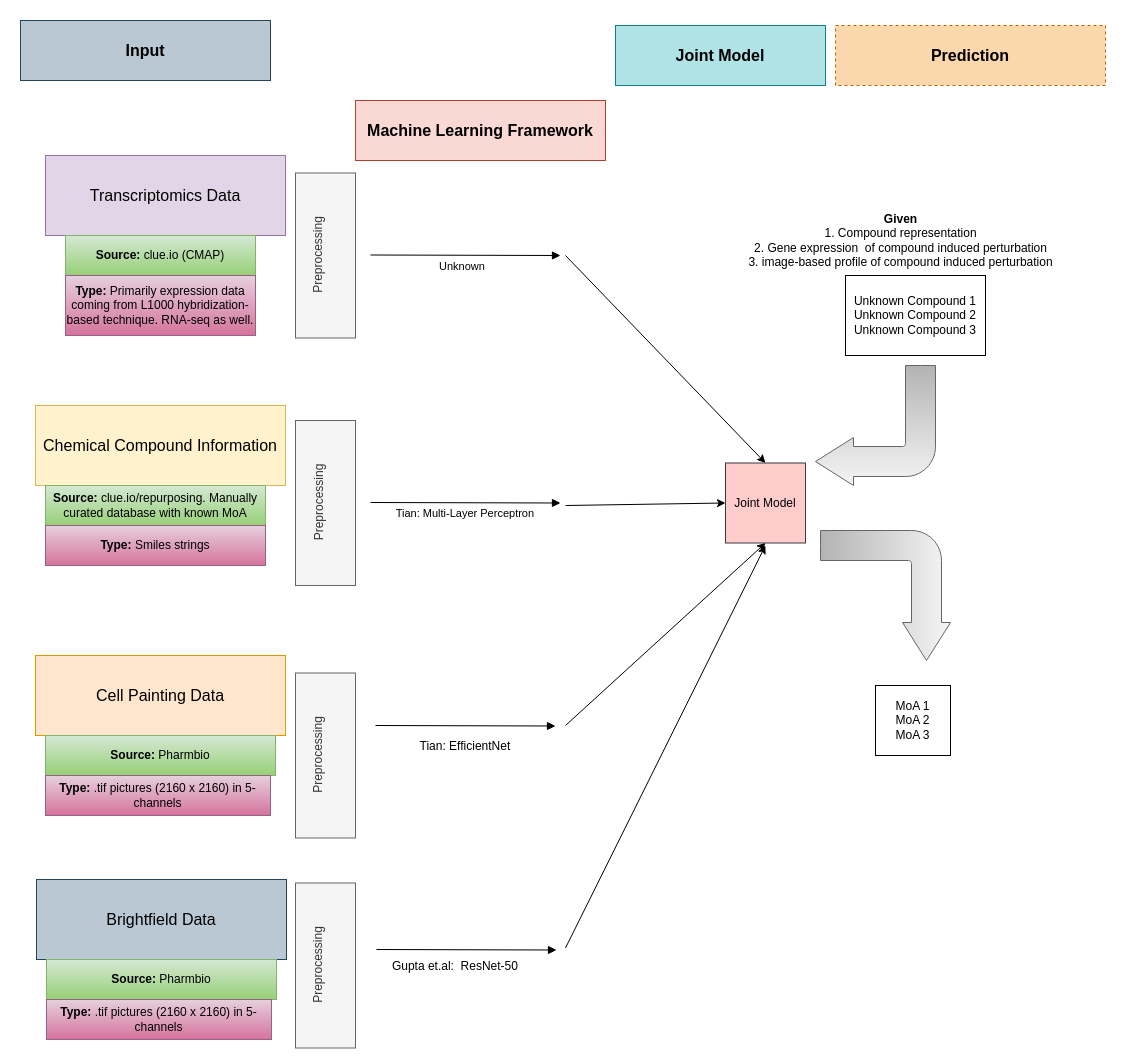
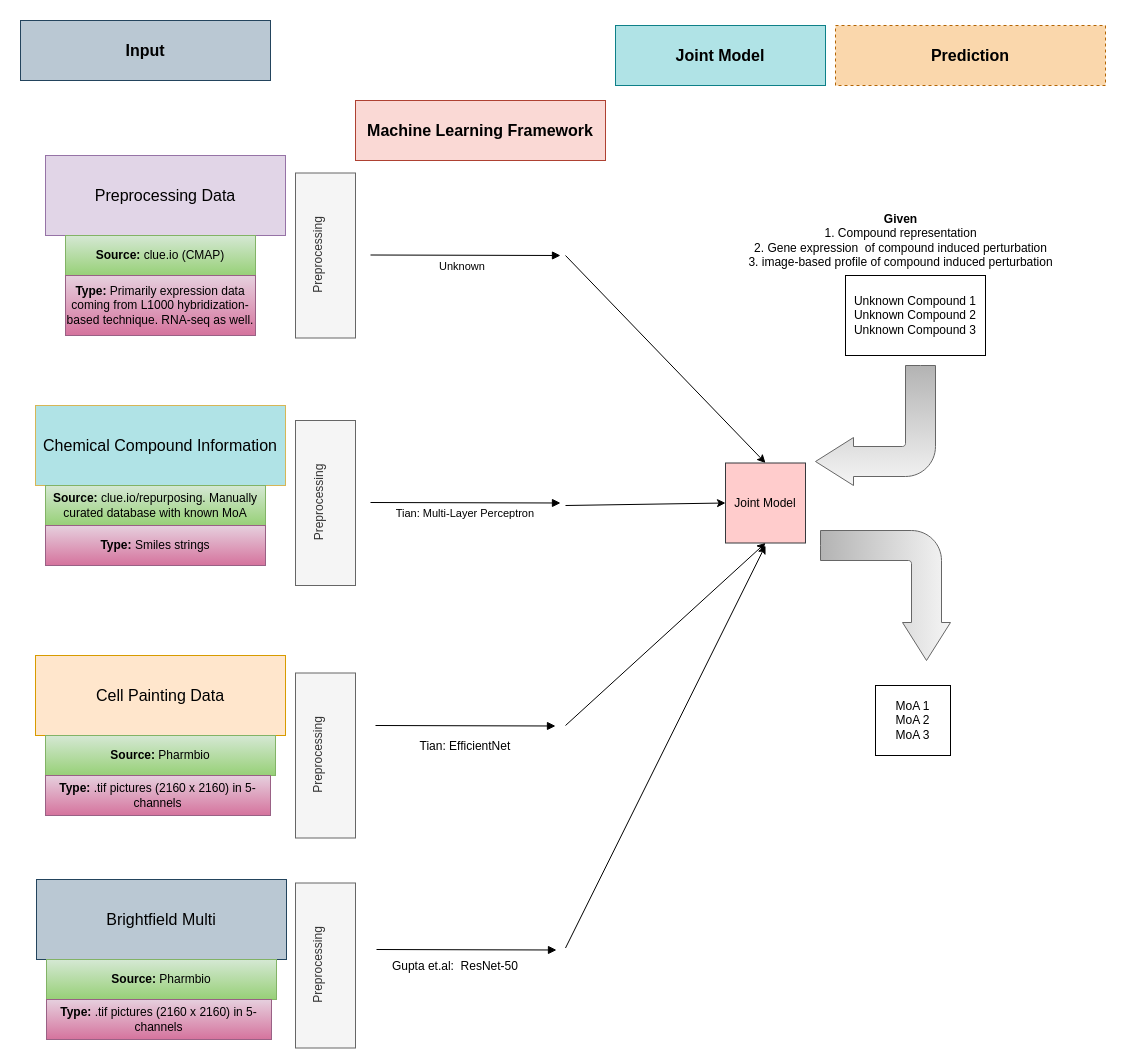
  <mxCell id="0" />
  <mxCell id="1" parent="0" />
  <mxCell id="2" value="Unknown" style="verticalAlign=bottom;endArrow=block;shadow=0;strokeWidth=1;" parent="1" edge="1"><mxGeometry x="-0.032" y="-20" relative="1" as="geometry"><mxPoint x="370" y="254.5" as="sourcePoint" /><mxPoint x="560" y="255" as="targetPoint" /><mxPoint as="offset" /></mxGeometry></mxCell>
- <mxCell id="3" value="&lt;font style=&quot;font-size: 16px;&quot;&gt;Transcriptomics Data&lt;/font&gt;" style="rounded=0;whiteSpace=wrap;html=1;fillColor=#e1d5e7;strokeColor=#9673a6;" parent="1" vertex="1"><mxGeometry x="45" y="155" width="240" height="80" as="geometry" /></mxCell>
- <mxCell id="4" value="&lt;font style=&quot;font-size: 16px;&quot;&gt;Chemical Compound Information&lt;/font&gt;" style="rounded=0;whiteSpace=wrap;html=1;fillColor=#fff2cc;strokeColor=#d6b656;" parent="1" vertex="1"><mxGeometry x="35" y="405" width="250" height="80" as="geometry" /></mxCell>
+ <mxCell id="3" value="&lt;font style=&quot;font-size: 16px;&quot;&gt;Preprocessing Data&lt;/font&gt;" style="rounded=0;whiteSpace=wrap;html=1;fillColor=#e1d5e7;strokeColor=#9673a6;" parent="1" vertex="1"><mxGeometry x="45" y="155" width="240" height="80" as="geometry" /></mxCell>
+ <mxCell id="4" value="&lt;font style=&quot;font-size: 16px;&quot;&gt;Chemical Compound Information&lt;/font&gt;" style="rounded=0;whiteSpace=wrap;html=1;fillColor=#b0e3e6;strokeColor=#d6b656;" parent="1" vertex="1"><mxGeometry x="35" y="405" width="250" height="80" as="geometry" /></mxCell>
  <mxCell id="5" value="&lt;font style=&quot;font-size: 16px;&quot;&gt;Cell Painting Data&lt;/font&gt;" style="rounded=0;whiteSpace=wrap;html=1;fillColor=#ffe6cc;strokeColor=#d79b00;" parent="1" vertex="1"><mxGeometry x="35" y="655" width="250" height="80" as="geometry" /></mxCell>
  <mxCell id="6" value="&lt;b&gt;Source:&lt;/b&gt; clue.io (CMAP)" style="rounded=0;whiteSpace=wrap;html=1;fillColor=#d5e8d4;gradientColor=#97d077;strokeColor=#82b366;" parent="1" vertex="1"><mxGeometry x="65" y="235" width="190" height="40" as="geometry" /></mxCell>
  <mxCell id="7" value="&lt;b&gt;Source: &lt;/b&gt;clue.io/repurposing. Manually curated database with known MoA" style="rounded=0;whiteSpace=wrap;html=1;fillColor=#d5e8d4;gradientColor=#97d077;strokeColor=#82b366;" parent="1" vertex="1"><mxGeometry x="45" y="485" width="220" height="40" as="geometry" /></mxCell>
  <mxCell id="8" value="&lt;b&gt;Source: &lt;/b&gt;Pharmbio " style="rounded=0;whiteSpace=wrap;html=1;fillColor=#d5e8d4;gradientColor=#97d077;strokeColor=#82b366;" parent="1" vertex="1"><mxGeometry x="45" y="735" width="230" height="40" as="geometry" /></mxCell>
  <mxCell id="9" value="Tian: EfficientNet " style="verticalAlign=bottom;endArrow=block;shadow=0;strokeWidth=1;fontSize=12;" parent="1" edge="1"><mxGeometry x="0.001" y="-30" relative="1" as="geometry"><mxPoint x="375" y="725" as="sourcePoint" /><mxPoint x="555" y="725.5" as="targetPoint" /><mxPoint as="offset" /></mxGeometry></mxCell>
  <mxCell id="10" value="Tian: Multi-Layer Perceptron&#10;" style="verticalAlign=bottom;endArrow=block;shadow=0;strokeWidth=1;" parent="1" edge="1"><mxGeometry x="0.001" y="-33" relative="1" as="geometry"><mxPoint x="370" y="502" as="sourcePoint" /><mxPoint x="560" y="502.5" as="targetPoint" /><mxPoint as="offset" /><Array as="points" /></mxGeometry></mxCell>
  <mxCell id="11" value="&lt;font style=&quot;font-size: 16px;&quot;&gt;Input&lt;/font&gt;" style="rounded=0;whiteSpace=wrap;html=1;fontStyle=1;fillColor=#bac8d3;strokeColor=#23445d;" parent="1" vertex="1"><mxGeometry x="20" y="20" width="250" height="60" as="geometry" /></mxCell>
  <mxCell id="12" value="&lt;b&gt;&lt;font style=&quot;font-size: 16px;&quot;&gt;Machine Learning Framework&lt;/font&gt;&lt;/b&gt;" style="rounded=0;whiteSpace=wrap;html=1;fillColor=#fad9d5;strokeColor=#ae4132;" parent="1" vertex="1"><mxGeometry x="355" y="100" width="250" height="60" as="geometry" /></mxCell>
  <mxCell id="13" value="&lt;b&gt;&lt;font style=&quot;font-size: 16px;&quot;&gt;Prediction&lt;/font&gt;&lt;/b&gt;" style="rounded=0;whiteSpace=wrap;html=1;fillColor=#fad7ac;strokeColor=#b46504;dashed=1;" parent="1" vertex="1"><mxGeometry x="835" y="25" width="270" height="60" as="geometry" /></mxCell>
  <mxCell id="14" value="&lt;b&gt;Type:&lt;/b&gt; Primarily expression data coming from L1000 hybridization-based technique. RNA-seq as well." style="rounded=0;whiteSpace=wrap;html=1;fillColor=#e6d0de;gradientColor=#d5739d;strokeColor=#996185;" parent="1" vertex="1"><mxGeometry x="65" y="275" width="190" height="60" as="geometry" /></mxCell>
  <mxCell id="15" value="&lt;b&gt;Type:&lt;/b&gt; .tif pictures (2160 x 2160) in 5-channels" style="rounded=0;whiteSpace=wrap;html=1;fillColor=#e6d0de;gradientColor=#d5739d;strokeColor=#996185;" parent="1" vertex="1"><mxGeometry x="45" y="775" width="225" height="40" as="geometry" /></mxCell>
  <mxCell id="16" value="&lt;b&gt;Type:&lt;/b&gt; Smiles strings" style="rounded=0;whiteSpace=wrap;html=1;fillColor=#e6d0de;gradientColor=#d5739d;strokeColor=#996185;" parent="1" vertex="1"><mxGeometry x="45" y="525" width="220" height="40" as="geometry" /></mxCell>
  <mxCell id="17" value="&lt;div&gt;Preprocessing&lt;/div&gt;&lt;div&gt;&lt;br&gt;&lt;/div&gt;" style="rounded=0;whiteSpace=wrap;html=1;rotation=-90;fillColor=#f5f5f5;fontColor=#333333;strokeColor=#666666;" parent="1" vertex="1"><mxGeometry x="242.5" y="472.5" width="165" height="60" as="geometry" /></mxCell>
  <mxCell id="18" value="&lt;div&gt;Preprocessing&lt;/div&gt;&lt;div&gt;&lt;br&gt;&lt;/div&gt;" style="rounded=0;whiteSpace=wrap;html=1;rotation=-90;fillColor=#f5f5f5;fontColor=#333333;strokeColor=#666666;" parent="1" vertex="1"><mxGeometry x="242.5" y="225" width="165" height="60" as="geometry" /></mxCell>
  <mxCell id="19" value="&lt;div&gt;Preprocessing&lt;/div&gt;&lt;div&gt;&lt;br&gt;&lt;/div&gt;" style="rounded=0;whiteSpace=wrap;html=1;rotation=-90;fillColor=#f5f5f5;fontColor=#333333;strokeColor=#666666;" parent="1" vertex="1"><mxGeometry x="242.5" y="725" width="165" height="60" as="geometry" /></mxCell>
  <mxCell id="20" value="" style="endArrow=classic;html=1;rounded=0;entryX=0.5;entryY=0;entryDx=0;entryDy=0;" parent="1" target="21" edge="1"><mxGeometry width="50" height="50" relative="1" as="geometry"><mxPoint x="565" y="255" as="sourcePoint" /><mxPoint x="665" y="435" as="targetPoint" /></mxGeometry></mxCell>
  <mxCell id="21" value="Joint Model" style="whiteSpace=wrap;html=1;aspect=fixed;fillColor=#ffcccc;strokeColor=#36393d;" parent="1" vertex="1"><mxGeometry x="725" y="462.5" width="80" height="80" as="geometry" /></mxCell>
  <mxCell id="22" value="" style="endArrow=classic;html=1;rounded=0;entryX=0.5;entryY=1;entryDx=0;entryDy=0;" parent="1" target="21" edge="1"><mxGeometry width="50" height="50" relative="1" as="geometry"><mxPoint x="565" y="725" as="sourcePoint" /><mxPoint x="695" y="545" as="targetPoint" /></mxGeometry></mxCell>
  <mxCell id="23" value="" style="endArrow=classic;html=1;rounded=0;entryX=0;entryY=0.5;entryDx=0;entryDy=0;" parent="1" target="21" edge="1"><mxGeometry width="50" height="50" relative="1" as="geometry"><mxPoint x="565" y="505" as="sourcePoint" /><mxPoint x="695" y="325" as="targetPoint" /></mxGeometry></mxCell>
  <mxCell id="24" value="&lt;b&gt;&lt;font style=&quot;font-size: 16px;&quot;&gt;Joint Model&lt;/font&gt;&lt;/b&gt;" style="rounded=0;whiteSpace=wrap;html=1;fillColor=#b0e3e6;strokeColor=#0e8088;" parent="1" vertex="1"><mxGeometry x="615" y="25" width="210" height="60" as="geometry" /></mxCell>
  <mxCell id="25" value="&lt;div&gt;Unknown Compound 1&lt;/div&gt;&lt;div&gt;Unknown Compound 2 Unknown Compound 3&lt;br&gt;&lt;/div&gt;" style="rounded=0;whiteSpace=wrap;html=1;" parent="1" vertex="1"><mxGeometry x="845" y="275" width="140" height="80" as="geometry" /></mxCell>
  <mxCell id="26" value="" style="html=1;shadow=0;dashed=0;align=center;verticalAlign=middle;shape=mxgraph.arrows2.bendArrow;dy=15;dx=38;notch=0;arrowHead=48;rounded=1;fontSize=12;rotation=90;fillColor=#f5f5f5;strokeColor=#666666;gradientColor=#b3b3b3;" parent="1" vertex="1"><mxGeometry x="820" y="530" width="130" height="130" as="geometry" /></mxCell>
  <mxCell id="27" value="" style="html=1;shadow=0;dashed=0;align=center;verticalAlign=middle;shape=mxgraph.arrows2.bendArrow;dy=15;dx=38;notch=0;arrowHead=48;rounded=1;fontSize=12;rotation=-180;fillColor=#f5f5f5;strokeColor=#666666;gradientColor=#b3b3b3;" parent="1" vertex="1"><mxGeometry x="815" y="365" width="120" height="120" as="geometry" /></mxCell>
  <mxCell id="28" value="&lt;div&gt;MoA 1&lt;/div&gt;&lt;div&gt;MoA 2&lt;/div&gt;&lt;div&gt;MoA 3&lt;br&gt;&lt;/div&gt;" style="rounded=0;whiteSpace=wrap;html=1;" parent="1" vertex="1"><mxGeometry x="875" y="685" width="75" height="70" as="geometry" /></mxCell>
  <mxCell id="29" value="&lt;div&gt;&lt;b&gt;Given&lt;/b&gt;&lt;/div&gt;&lt;div&gt;1. Compound representation&lt;/div&gt;&lt;div&gt;2. Gene expression&amp;nbsp; of compound induced perturbation&lt;/div&gt;&lt;div&gt;3. image-based profile of compound induced perturbation&lt;br&gt;&lt;/div&gt;" style="text;html=1;align=center;verticalAlign=middle;resizable=0;points=[];autosize=1;strokeColor=none;fillColor=none;fontSize=12;" parent="1" vertex="1"><mxGeometry x="735" y="205" width="330" height="70" as="geometry" /></mxCell>
- <mxCell id="30" value="&lt;font style=&quot;font-size: 16px;&quot;&gt;Brightfield Data&lt;/font&gt;" style="rounded=0;whiteSpace=wrap;html=1;fillColor=#bac8d3;strokeColor=#23445d;" vertex="1" parent="1"><mxGeometry x="36" y="879" width="250" height="80" as="geometry" /></mxCell>
+ <mxCell id="30" value="&lt;font style=&quot;font-size: 16px;&quot;&gt;Brightfield Multi&lt;/font&gt;" style="rounded=0;whiteSpace=wrap;html=1;fillColor=#bac8d3;strokeColor=#23445d;" vertex="1" parent="1"><mxGeometry x="36" y="879" width="250" height="80" as="geometry" /></mxCell>
  <mxCell id="31" value="&lt;b&gt;Source: &lt;/b&gt;Pharmbio " style="rounded=0;whiteSpace=wrap;html=1;fillColor=#d5e8d4;gradientColor=#97d077;strokeColor=#82b366;" vertex="1" parent="1"><mxGeometry x="46" y="959" width="230" height="40" as="geometry" /></mxCell>
  <mxCell id="32" value="Gupta et.al:  ResNet-50" style="verticalAlign=bottom;endArrow=block;shadow=0;strokeWidth=1;fontSize=12;" edge="1" parent="1"><mxGeometry x="-0.121" y="-26" relative="1" as="geometry"><mxPoint x="376" y="949" as="sourcePoint" /><mxPoint x="556" y="949.5" as="targetPoint" /><mxPoint as="offset" /></mxGeometry></mxCell>
  <mxCell id="33" value="&lt;div&gt;&lt;b&gt;Type:&lt;/b&gt; .tif pictures (2160 x 2160) in 5-channels&lt;/div&gt;" style="rounded=0;whiteSpace=wrap;html=1;fillColor=#e6d0de;gradientColor=#d5739d;strokeColor=#996185;" vertex="1" parent="1"><mxGeometry x="46" y="999" width="225" height="40" as="geometry" /></mxCell>
  <mxCell id="34" value="&lt;div&gt;Preprocessing&lt;/div&gt;&lt;div&gt;&lt;br&gt;&lt;/div&gt;" style="rounded=0;whiteSpace=wrap;html=1;rotation=-90;fillColor=#f5f5f5;fontColor=#333333;strokeColor=#666666;" vertex="1" parent="1"><mxGeometry x="242.5" y="935" width="165" height="60" as="geometry" /></mxCell>
  <mxCell id="35" value="" style="endArrow=classic;html=1;rounded=0;" edge="1" parent="1"><mxGeometry width="50" height="50" relative="1" as="geometry"><mxPoint x="565" y="947.5" as="sourcePoint" /><mxPoint x="765" y="545" as="targetPoint" /></mxGeometry></mxCell>
